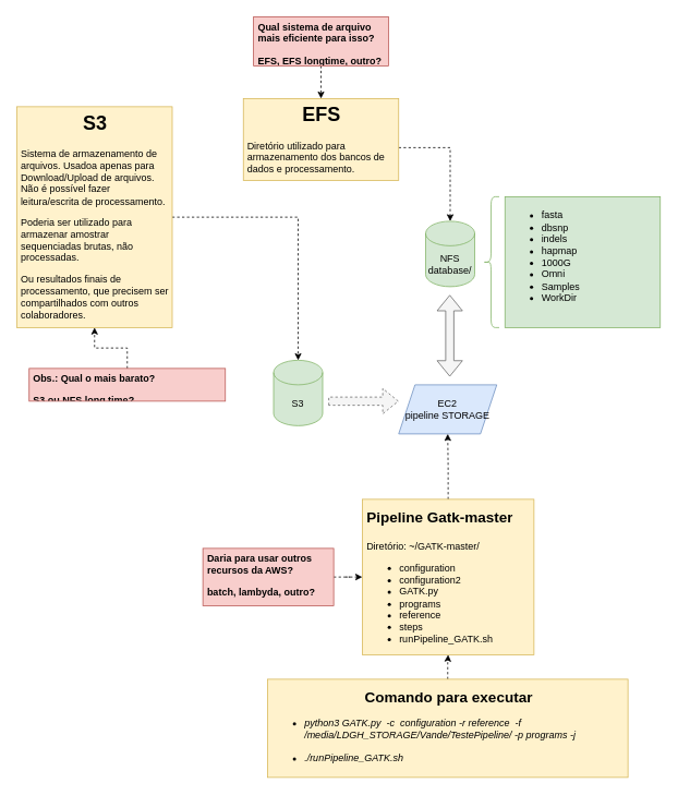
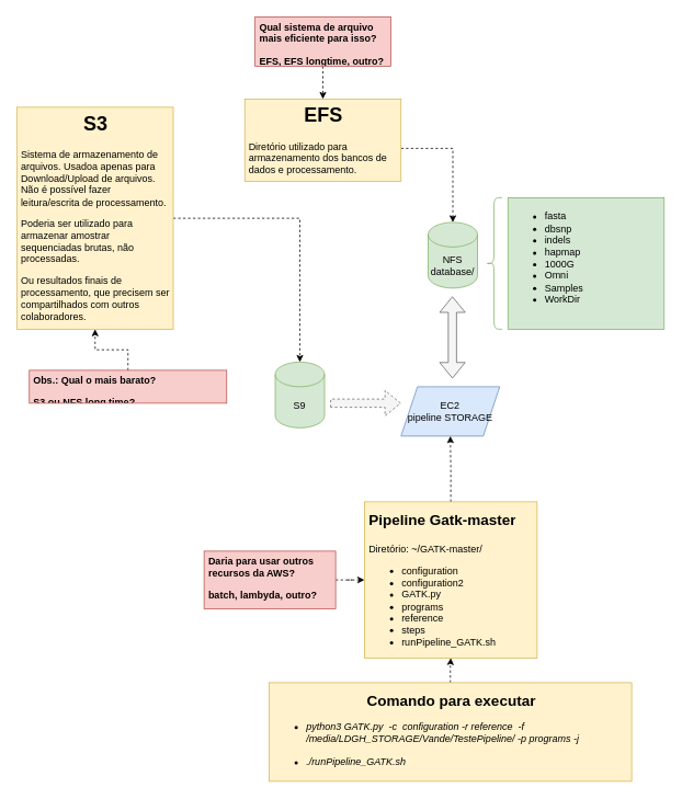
  <mxCell id="0" />
  <mxCell id="1" parent="0" />
- <mxCell id="2" value="S3" style="shape=cylinder3;whiteSpace=wrap;html=1;boundedLbl=1;backgroundOutline=1;size=15;fillColor=#d5e8d4;strokeColor=#82b366;" vertex="1" parent="1"><mxGeometry x="334" y="440" width="60" height="80" as="geometry" /></mxCell>
+ <mxCell id="2" value="S9" style="shape=cylinder3;whiteSpace=wrap;html=1;boundedLbl=1;backgroundOutline=1;size=15;fillColor=#d5e8d4;strokeColor=#82b366;" vertex="1" parent="1"><mxGeometry x="334" y="440" width="60" height="80" as="geometry" /></mxCell>
  <mxCell id="3" value="NFS&lt;br&gt;database/" style="shape=cylinder3;whiteSpace=wrap;html=1;boundedLbl=1;backgroundOutline=1;size=15;fillColor=#d5e8d4;strokeColor=#82b366;" vertex="1" parent="1"><mxGeometry x="520" y="270" width="60" height="80" as="geometry" /></mxCell>
  <mxCell id="4" value="" style="shape=curlyBracket;whiteSpace=wrap;html=1;rounded=1;fillColor=#d5e8d4;strokeColor=#82b366;" vertex="1" parent="1"><mxGeometry x="590" y="240" width="20" height="160" as="geometry" /></mxCell>
  <mxCell id="5" value="" style="shape=flexArrow;endArrow=classic;startArrow=none;html=1;startFill=0;fillColor=#f5f5f5;strokeColor=#666666;dashed=1;" edge="1" parent="1"><mxGeometry width="100" height="100" relative="1" as="geometry"><mxPoint x="401" y="490" as="sourcePoint" /><mxPoint x="487" y="490" as="targetPoint" /></mxGeometry></mxCell>
  <mxCell id="6" value="" style="shape=flexArrow;endArrow=classic;startArrow=classic;html=1;fillColor=#f5f5f5;strokeColor=#666666;" edge="1" parent="1"><mxGeometry width="100" height="100" relative="1" as="geometry"><mxPoint x="549.5" y="460" as="sourcePoint" /><mxPoint x="549.5" y="360" as="targetPoint" /></mxGeometry></mxCell>
  <mxCell id="7" value="EC2&lt;br&gt;pipeline STORAGE" style="shape=parallelogram;perimeter=parallelogramPerimeter;whiteSpace=wrap;html=1;fixedSize=1;fillColor=#dae8fc;strokeColor=#6c8ebf;" vertex="1" parent="1"><mxGeometry x="487" y="470" width="120" height="60" as="geometry" /></mxCell>
  <mxCell id="8" value="&lt;div&gt;&lt;br&gt;&lt;/div&gt;&lt;ul&gt;&lt;li&gt;fasta&lt;/li&gt;&lt;li&gt;dbsnp&lt;/li&gt;&lt;li&gt;indels&lt;/li&gt;&lt;li&gt;hapmap&lt;/li&gt;&lt;li&gt;1000G&lt;/li&gt;&lt;li&gt;Omni&lt;/li&gt;&lt;li&gt;Samples&lt;/li&gt;&lt;li&gt;WorkDir&lt;/li&gt;&lt;/ul&gt;" style="text;html=1;strokeColor=#82b366;fillColor=#d5e8d4;spacing=5;spacingTop=-20;whiteSpace=wrap;overflow=hidden;rounded=0;" vertex="1" parent="1"><mxGeometry x="617" y="240" width="190" height="160" as="geometry" /></mxCell>
  <mxCell id="9" style="edgeStyle=orthogonalEdgeStyle;rounded=0;orthogonalLoop=1;jettySize=auto;html=1;entryX=0.5;entryY=0;entryDx=0;entryDy=0;entryPerimeter=0;dashed=1;startArrow=none;startFill=0;" edge="1" parent="1" source="10" target="2"><mxGeometry relative="1" as="geometry"><Array as="points"><mxPoint x="364" y="265" /></Array></mxGeometry></mxCell>
  <mxCell id="10" value="&lt;h1 style=&quot;text-align: center&quot;&gt;S3&lt;/h1&gt;&lt;p&gt;Sistema de armazenamento de arquivos. Usadoa apenas para Download/Upload de arquivos. Não é possível fazer leitura/escrita de processamento.&lt;/p&gt;&lt;p&gt;Poderia ser utilizado para armazenar amostrar sequenciadas brutas, não processadas.&lt;/p&gt;&lt;p&gt;Ou resultados finais de processamento, que precisem ser compartilhados com outros colaboradores.&lt;/p&gt;&lt;p&gt;&lt;br&gt;&lt;/p&gt;&lt;p&gt;&lt;br&gt;&lt;/p&gt;&lt;p&gt;&lt;br&gt;&lt;/p&gt;" style="text;html=1;strokeColor=#d6b656;fillColor=#fff2cc;spacing=5;spacingTop=-20;whiteSpace=wrap;overflow=hidden;rounded=0;" vertex="1" parent="1"><mxGeometry x="20" y="130" width="190" height="270" as="geometry" /></mxCell>
  <mxCell id="11" style="edgeStyle=orthogonalEdgeStyle;rounded=0;orthogonalLoop=1;jettySize=auto;html=1;entryX=0.5;entryY=1;entryDx=0;entryDy=0;dashed=1;startArrow=none;startFill=0;" edge="1" parent="1" source="12" target="14"><mxGeometry relative="1" as="geometry" /></mxCell>
  <mxCell id="12" value="&lt;h1&gt;&lt;div style=&quot;text-align: center ; font-weight: 400&quot;&gt;&lt;b&gt;&lt;font style=&quot;font-size: 18px&quot;&gt;Comando para executar&lt;/font&gt;&lt;/b&gt;&lt;/div&gt;&lt;div style=&quot;font-size: 12px ; font-weight: 400&quot;&gt;&lt;ul&gt;&lt;li&gt;&lt;i&gt;python3 GATK.py&amp;nbsp; -c&amp;nbsp; configuration -r reference&amp;nbsp; -f /media/LDGH_STORAGE/Vande/TestePipeline/ -p programs -j&lt;br&gt;&lt;br&gt;&lt;/i&gt;&lt;/li&gt;&lt;li&gt;&lt;i&gt;./runPipeline_GATK.sh&lt;/i&gt;&lt;br&gt;&lt;/li&gt;&lt;/ul&gt;&lt;/div&gt;&lt;/h1&gt;" style="text;html=1;strokeColor=#d6b656;fillColor=#fff2cc;spacing=5;spacingTop=-20;whiteSpace=wrap;overflow=hidden;rounded=0;" vertex="1" parent="1"><mxGeometry x="326.5" y="830" width="441" height="120" as="geometry" /></mxCell>
  <mxCell id="13" style="edgeStyle=orthogonalEdgeStyle;rounded=0;orthogonalLoop=1;jettySize=auto;html=1;dashed=1;startArrow=none;startFill=0;entryX=0.5;entryY=1;entryDx=0;entryDy=0;" edge="1" parent="1" source="14" target="7"><mxGeometry relative="1" as="geometry"><mxPoint x="543" y="540" as="targetPoint" /></mxGeometry></mxCell>
  <mxCell id="14" value="&lt;h1 style=&quot;text-align: center&quot;&gt;&lt;font style=&quot;font-size: 18px&quot;&gt;Pipeline Gatk-master&lt;/font&gt;&lt;/h1&gt;&lt;p&gt;Diretório: ~/GATK-master/&lt;/p&gt;&lt;p&gt;&lt;/p&gt;&lt;ul&gt;&lt;li&gt;configuration&lt;/li&gt;&lt;li&gt;configuration2&lt;/li&gt;&lt;li&gt;GATK.py&lt;/li&gt;&lt;li&gt;programs&lt;/li&gt;&lt;li&gt;reference&lt;/li&gt;&lt;li&gt;steps&lt;/li&gt;&lt;li&gt;runPipeline_GATK.sh&lt;/li&gt;&lt;/ul&gt;&lt;div&gt;&lt;br&gt;&lt;/div&gt;&lt;p&gt;&lt;/p&gt;" style="text;html=1;strokeColor=#d6b656;fillColor=#fff2cc;spacing=5;spacingTop=-20;whiteSpace=wrap;overflow=hidden;rounded=0;" vertex="1" parent="1"><mxGeometry x="442.5" y="610" width="210" height="190" as="geometry" /></mxCell>
  <mxCell id="15" style="edgeStyle=orthogonalEdgeStyle;rounded=0;orthogonalLoop=1;jettySize=auto;html=1;entryX=0.5;entryY=0;entryDx=0;entryDy=0;entryPerimeter=0;dashed=1;startArrow=none;startFill=0;" edge="1" parent="1" source="16" target="3"><mxGeometry relative="1" as="geometry"><Array as="points"><mxPoint x="550" y="180" /></Array></mxGeometry></mxCell>
  <mxCell id="16" value="&lt;h1 style=&quot;text-align: center&quot;&gt;EFS&lt;/h1&gt;&lt;p&gt;Diretório utilizado para armazenamento dos bancos de dados e processamento.&lt;/p&gt;&lt;p&gt;&lt;br&gt;&lt;/p&gt;" style="text;html=1;strokeColor=#d6b656;fillColor=#fff2cc;spacing=5;spacingTop=-20;whiteSpace=wrap;overflow=hidden;rounded=0;" vertex="1" parent="1"><mxGeometry x="297" y="120" width="190" height="100" as="geometry" /></mxCell>
  <mxCell id="17" style="edgeStyle=orthogonalEdgeStyle;rounded=0;orthogonalLoop=1;jettySize=auto;html=1;entryX=0.5;entryY=1;entryDx=0;entryDy=0;dashed=1;startArrow=none;startFill=0;" edge="1" parent="1" source="18" target="10"><mxGeometry relative="1" as="geometry" /></mxCell>
  <mxCell id="18" value="&lt;h1&gt;&lt;p style=&quot;font-size: 12px ; font-weight: 400&quot;&gt;&lt;b&gt;Obs.: Qual o mais barato?&lt;/b&gt;&lt;/p&gt;&lt;p style=&quot;font-size: 12px ; font-weight: 400&quot;&gt;&lt;b&gt;S3 ou NFS long time?&lt;/b&gt;&lt;/p&gt;&lt;/h1&gt;" style="text;html=1;strokeColor=#b85450;fillColor=#f8cecc;spacing=5;spacingTop=-20;whiteSpace=wrap;overflow=hidden;rounded=0;" vertex="1" parent="1"><mxGeometry x="35" y="450" width="240" height="40" as="geometry" /></mxCell>
  <mxCell id="19" style="edgeStyle=orthogonalEdgeStyle;rounded=0;orthogonalLoop=1;jettySize=auto;html=1;entryX=0.5;entryY=0;entryDx=0;entryDy=0;dashed=1;startArrow=none;startFill=0;" edge="1" parent="1" source="20" target="16"><mxGeometry relative="1" as="geometry" /></mxCell>
  <mxCell id="20" value="&lt;h1&gt;&lt;p style=&quot;font-size: 12px ; font-weight: 400&quot;&gt;&lt;b&gt;Qual sistema de arquivo mais eficiente para isso?&lt;/b&gt;&lt;/p&gt;&lt;p style=&quot;font-size: 12px ; font-weight: 400&quot;&gt;&lt;b&gt;EFS, EFS longtime, outro?&lt;/b&gt;&lt;/p&gt;&lt;/h1&gt;" style="text;html=1;strokeColor=#b85450;fillColor=#f8cecc;spacing=5;spacingTop=-20;whiteSpace=wrap;overflow=hidden;rounded=0;" vertex="1" parent="1"><mxGeometry x="309.5" y="20" width="165" height="60" as="geometry" /></mxCell>
  <mxCell id="21" style="edgeStyle=orthogonalEdgeStyle;rounded=0;orthogonalLoop=1;jettySize=auto;html=1;entryX=0;entryY=0.5;entryDx=0;entryDy=0;dashed=1;startArrow=none;startFill=0;" edge="1" parent="1" source="22" target="14"><mxGeometry relative="1" as="geometry" /></mxCell>
  <mxCell id="22" value="&lt;h1&gt;&lt;p style=&quot;font-size: 12px&quot;&gt;Daria para usar outros recursos da AWS?&lt;/p&gt;&lt;p style=&quot;font-size: 12px&quot;&gt;batch, lambyda, outro?&lt;/p&gt;&lt;p style=&quot;font-size: 12px&quot;&gt;&lt;br&gt;&lt;/p&gt;&lt;/h1&gt;" style="text;html=1;strokeColor=#b85450;fillColor=#f8cecc;spacing=5;spacingTop=-20;whiteSpace=wrap;overflow=hidden;rounded=0;" vertex="1" parent="1"><mxGeometry x="247.5" y="670" width="160" height="70" as="geometry" /></mxCell>
